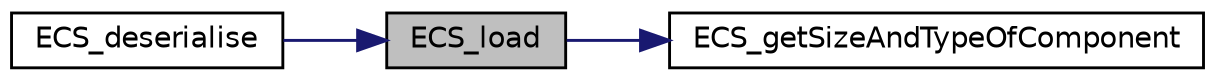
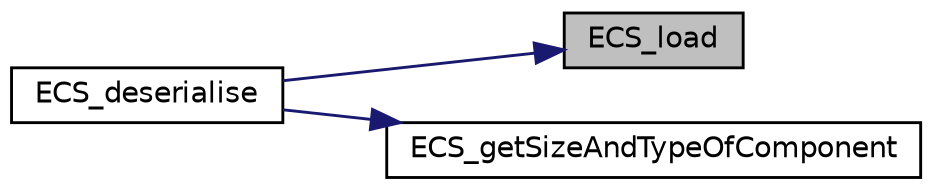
  digraph {
    rankdir=LR
    node [color=black fillcolor=white fontname=Helvetica fontsize=10 shape=record style=filled]
    edge [color=midnightblue fontname=Helvetica fontsize=10 labelfontname=Helvetica labelfontsize=10 style=solid]
    n1 [fillcolor=grey75 fontcolor=black height=0.2 label=ECS_load width=0.4]
    n2 [height=0.2 label=ECS_getSizeAndTypeOfComponent width=0.4]
    n3 [height=0.2 label=ECS_deserialise width=0.4]
-   n1 -> n2
+   n3 -> n2
    n3 -> n1
  }
